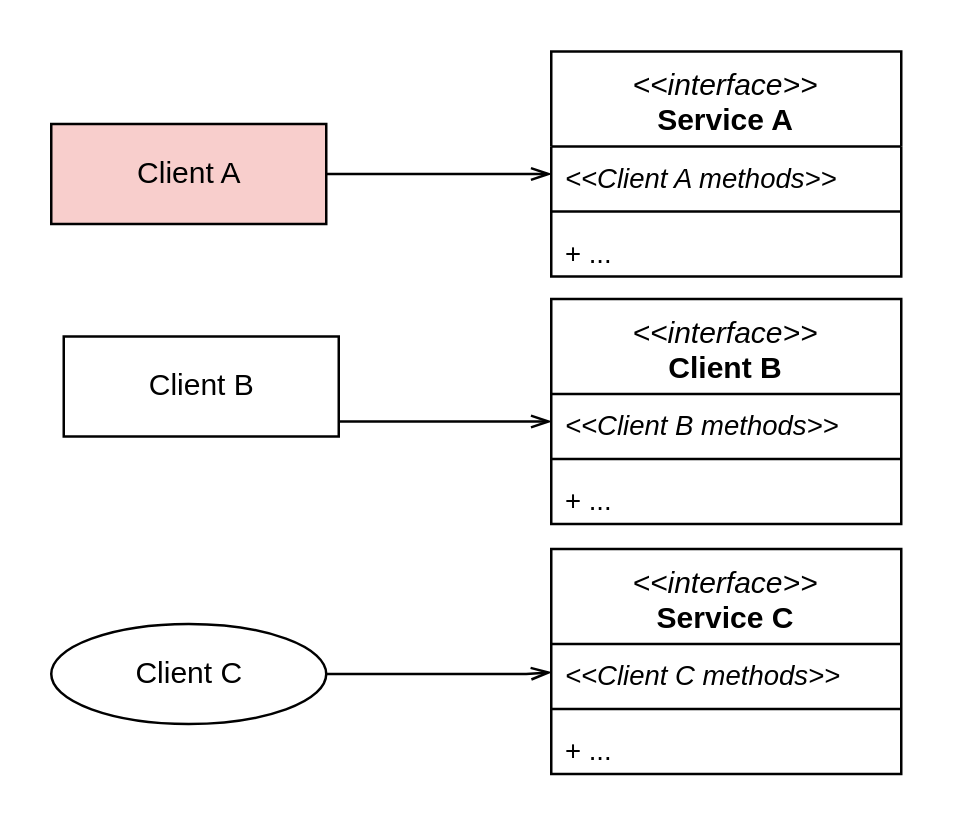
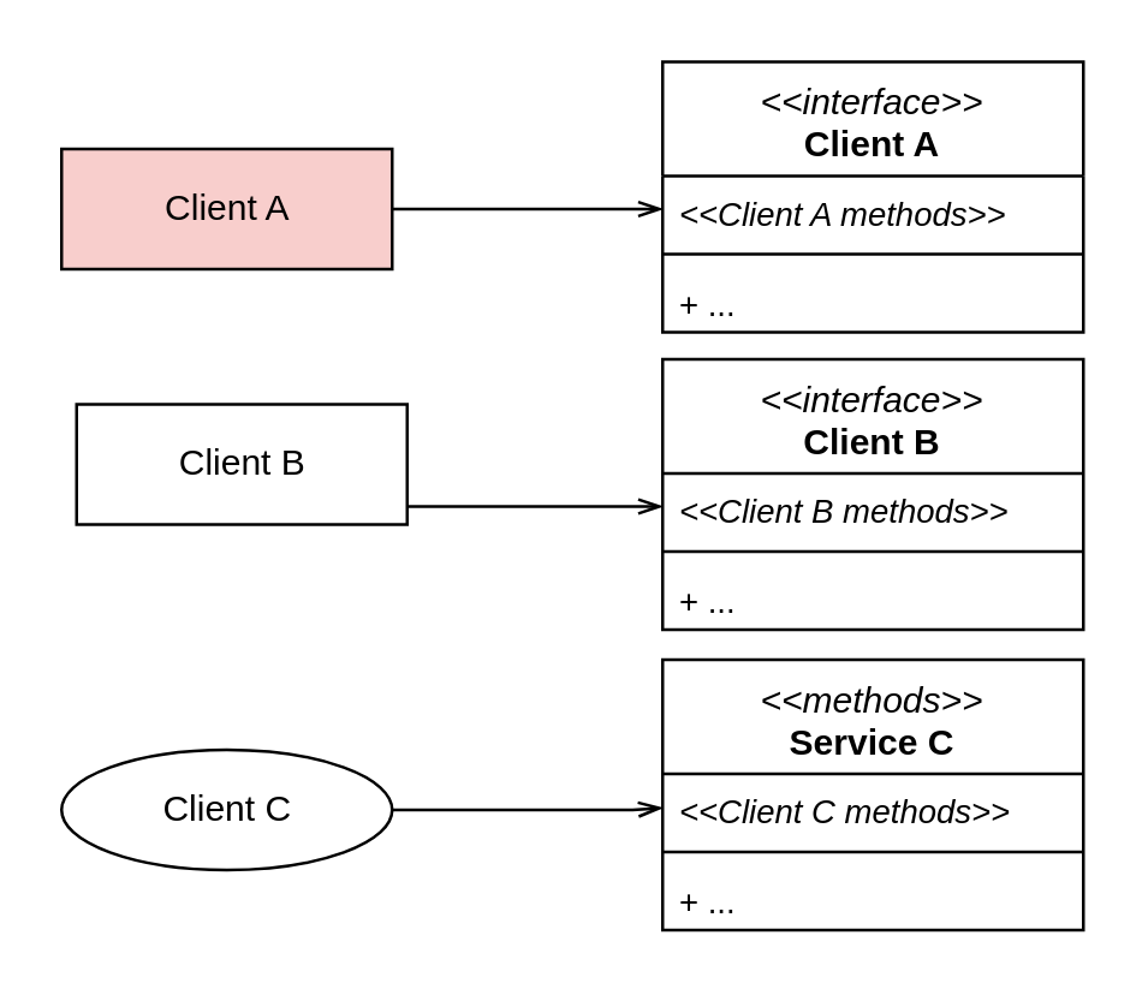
  <mxCell id="0" />
  <mxCell id="1" parent="0" />
  <mxCell id="2" style="edgeStyle=orthogonalEdgeStyle;rounded=0;orthogonalLoop=1;jettySize=auto;html=1;exitX=1;exitY=0.5;exitDx=0;exitDy=0;entryX=0;entryY=0.5;entryDx=0;entryDy=0;fontSize=11;fontColor=#000000;endArrow=openThin;endFill=0;" edge="1" parent="1" source="3" target="9"><mxGeometry relative="1" as="geometry" /></mxCell>
  <mxCell id="3" value="Client A" style="html=1;fillColor=#f8cecc;" vertex="1" parent="1"><mxGeometry x="20" y="49" width="110" height="40" as="geometry" /></mxCell>
  <mxCell id="4" style="edgeStyle=orthogonalEdgeStyle;rounded=0;orthogonalLoop=1;jettySize=auto;html=1;exitX=1;exitY=0.5;exitDx=0;exitDy=0;entryX=0;entryY=0.5;entryDx=0;entryDy=0;fontSize=11;fontColor=#000000;endArrow=openThin;endFill=0;" edge="1" parent="1" source="5" target="13"><mxGeometry relative="1" as="geometry"><Array as="points"><mxPoint x="220" y="168" /><mxPoint x="220" y="168" /></Array></mxGeometry></mxCell>
  <mxCell id="5" value="Client B" style="html=1;" vertex="1" parent="1"><mxGeometry x="25" y="134" width="110" height="40" as="geometry" /></mxCell>
  <mxCell id="6" style="edgeStyle=orthogonalEdgeStyle;rounded=0;orthogonalLoop=1;jettySize=auto;html=1;exitX=1;exitY=0.5;exitDx=0;exitDy=0;fontSize=11;fontColor=#000000;endArrow=openThin;endFill=0;" edge="1" parent="1" source="7"><mxGeometry relative="1" as="geometry"><mxPoint x="220" y="268.333" as="targetPoint" /><Array as="points"><mxPoint x="210" y="269" /></Array></mxGeometry></mxCell>
  <mxCell id="7" value="Client C" style="ellipse;html=1;" vertex="1" parent="1"><mxGeometry x="20" y="249" width="110" height="40" as="geometry" /></mxCell>
- <mxCell id="8" value="&lt;i&gt;&amp;lt;&amp;lt;interface&amp;gt;&amp;gt;&lt;/i&gt;&lt;br&gt;&lt;b&gt;Service A&lt;/b&gt;" style="swimlane;fontStyle=0;align=center;verticalAlign=top;childLayout=stackLayout;horizontal=1;startSize=38;horizontalStack=0;resizeParent=1;resizeParentMax=0;resizeLast=0;collapsible=1;marginBottom=0;fillColor=#ffffff;gradientColor=none;whiteSpace=wrap;labelBackgroundColor=none;fontColor=#000000;html=1;swimlaneFillColor=#ffffff;" vertex="1" parent="1"><mxGeometry x="220" y="20" width="140" height="90" as="geometry" /></mxCell>
+ <mxCell id="8" value="&lt;i&gt;&amp;lt;&amp;lt;interface&amp;gt;&amp;gt;&lt;/i&gt;&lt;br&gt;&lt;b&gt;Client A&lt;/b&gt;" style="swimlane;fontStyle=0;align=center;verticalAlign=top;childLayout=stackLayout;horizontal=1;startSize=38;horizontalStack=0;resizeParent=1;resizeParentMax=0;resizeLast=0;collapsible=1;marginBottom=0;fillColor=#ffffff;gradientColor=none;whiteSpace=wrap;labelBackgroundColor=none;fontColor=#000000;html=1;swimlaneFillColor=#ffffff;" vertex="1" parent="1"><mxGeometry x="220" y="20" width="140" height="90" as="geometry" /></mxCell>
  <mxCell id="9" value="&lt;&lt;Client A methods&gt;&gt;" style="text;strokeColor=none;fillColor=none;align=left;verticalAlign=top;spacingLeft=4;spacingRight=4;overflow=hidden;rotatable=0;points=[[0,0.5],[1,0.5]];portConstraint=eastwest;fontStyle=2;fontSize=11;" vertex="1" parent="8"><mxGeometry y="38" width="140" height="22" as="geometry" /></mxCell>
  <mxCell id="10" value="" style="line;strokeWidth=1;fillColor=none;align=left;verticalAlign=middle;spacingTop=-1;spacingLeft=3;spacingRight=3;rotatable=0;labelPosition=right;points=[];portConstraint=eastwest;" vertex="1" parent="8"><mxGeometry y="60" width="140" height="8" as="geometry" /></mxCell>
  <mxCell id="11" value="+ ..." style="text;strokeColor=none;fillColor=none;align=left;verticalAlign=top;spacingLeft=4;spacingRight=4;overflow=hidden;rotatable=0;points=[[0,0.5],[1,0.5]];portConstraint=eastwest;fontSize=11;" vertex="1" parent="8"><mxGeometry y="68" width="140" height="22" as="geometry" /></mxCell>
  <mxCell id="12" value="&lt;i&gt;&amp;lt;&amp;lt;interface&amp;gt;&amp;gt;&lt;/i&gt;&lt;br&gt;&lt;b&gt;Client B&lt;/b&gt;" style="swimlane;fontStyle=0;align=center;verticalAlign=top;childLayout=stackLayout;horizontal=1;startSize=38;horizontalStack=0;resizeParent=1;resizeParentMax=0;resizeLast=0;collapsible=1;marginBottom=0;fillColor=#ffffff;gradientColor=none;whiteSpace=wrap;labelBackgroundColor=none;fontColor=#000000;html=1;swimlaneFillColor=#ffffff;" vertex="1" parent="1"><mxGeometry x="220" y="119" width="140" height="90" as="geometry" /></mxCell>
  <mxCell id="13" value="&lt;&lt;Client B methods&gt;&gt;" style="text;strokeColor=none;fillColor=none;align=left;verticalAlign=top;spacingLeft=4;spacingRight=4;overflow=hidden;rotatable=0;points=[[0,0.5],[1,0.5]];portConstraint=eastwest;fontStyle=2;fontSize=11;" vertex="1" parent="12"><mxGeometry y="38" width="140" height="22" as="geometry" /></mxCell>
  <mxCell id="14" value="" style="line;strokeWidth=1;fillColor=none;align=left;verticalAlign=middle;spacingTop=-1;spacingLeft=3;spacingRight=3;rotatable=0;labelPosition=right;points=[];portConstraint=eastwest;" vertex="1" parent="12"><mxGeometry y="60" width="140" height="8" as="geometry" /></mxCell>
  <mxCell id="15" value="+ ..." style="text;strokeColor=none;fillColor=none;align=left;verticalAlign=top;spacingLeft=4;spacingRight=4;overflow=hidden;rotatable=0;points=[[0,0.5],[1,0.5]];portConstraint=eastwest;fontSize=11;" vertex="1" parent="12"><mxGeometry y="68" width="140" height="22" as="geometry" /></mxCell>
- <mxCell id="16" value="&lt;i&gt;&amp;lt;&amp;lt;interface&amp;gt;&amp;gt;&lt;/i&gt;&lt;br&gt;&lt;b&gt;Service C&lt;/b&gt;" style="swimlane;fontStyle=0;align=center;verticalAlign=top;childLayout=stackLayout;horizontal=1;startSize=38;horizontalStack=0;resizeParent=1;resizeParentMax=0;resizeLast=0;collapsible=1;marginBottom=0;fillColor=#ffffff;gradientColor=none;whiteSpace=wrap;labelBackgroundColor=none;fontColor=#000000;html=1;swimlaneFillColor=#ffffff;" vertex="1" parent="1"><mxGeometry x="220" y="219" width="140" height="90" as="geometry" /></mxCell>
+ <mxCell id="16" value="&lt;i&gt;&amp;lt;&amp;lt;methods&amp;gt;&amp;gt;&lt;/i&gt;&lt;br&gt;&lt;b&gt;Service C&lt;/b&gt;" style="swimlane;fontStyle=0;align=center;verticalAlign=top;childLayout=stackLayout;horizontal=1;startSize=38;horizontalStack=0;resizeParent=1;resizeParentMax=0;resizeLast=0;collapsible=1;marginBottom=0;fillColor=#ffffff;gradientColor=none;whiteSpace=wrap;labelBackgroundColor=none;fontColor=#000000;html=1;swimlaneFillColor=#ffffff;" vertex="1" parent="1"><mxGeometry x="220" y="219" width="140" height="90" as="geometry" /></mxCell>
  <mxCell id="17" value="&lt;&lt;Client C methods&gt;&gt;" style="text;strokeColor=none;fillColor=none;align=left;verticalAlign=top;spacingLeft=4;spacingRight=4;overflow=hidden;rotatable=0;points=[[0,0.5],[1,0.5]];portConstraint=eastwest;fontStyle=2;fontSize=11;" vertex="1" parent="16"><mxGeometry y="38" width="140" height="22" as="geometry" /></mxCell>
  <mxCell id="18" value="" style="line;strokeWidth=1;fillColor=none;align=left;verticalAlign=middle;spacingTop=-1;spacingLeft=3;spacingRight=3;rotatable=0;labelPosition=right;points=[];portConstraint=eastwest;" vertex="1" parent="16"><mxGeometry y="60" width="140" height="8" as="geometry" /></mxCell>
  <mxCell id="19" value="+ ..." style="text;strokeColor=none;fillColor=none;align=left;verticalAlign=top;spacingLeft=4;spacingRight=4;overflow=hidden;rotatable=0;points=[[0,0.5],[1,0.5]];portConstraint=eastwest;fontSize=11;" vertex="1" parent="16"><mxGeometry y="68" width="140" height="22" as="geometry" /></mxCell>
